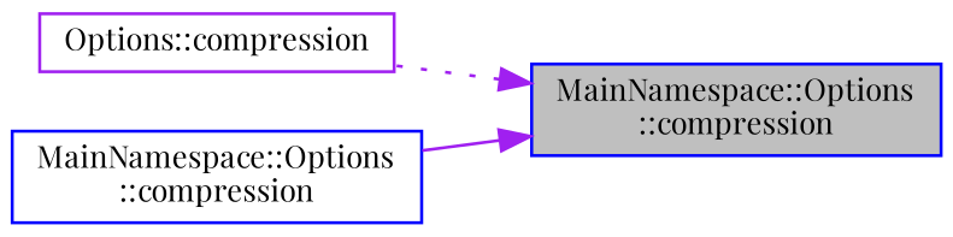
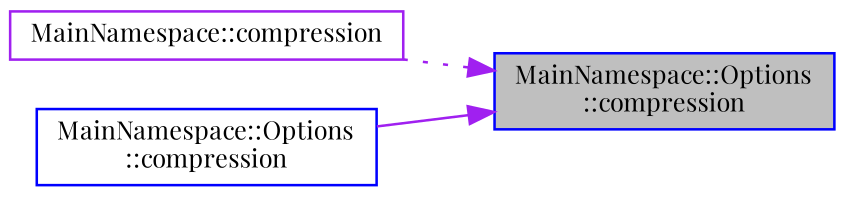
  digraph {
    rankdir=RL
    fontname="Playfair Display"
    node [color=blue fillcolor=white fontname="Playfair Display" fontsize=10 shape=record style=filled]
    edge [color=purple dir=back fontname="Playfair Display" fontsize=10 labelfontname=Helvetica labelfontsize=10]
    n1 [fillcolor=grey75 fontcolor=black height=0.2 label="MainNamespace::Options\l::compression" width=0.4]
-   n2 [color=purple height=0.2 label="Options::compression" width=0.4]
+   n2 [color=purple height=0.2 label="MainNamespace::compression" width=0.4]
    n3 [height=0.2 label="MainNamespace::Options\l::compression" width=0.4]
    n1 -> n2 [style=dotted]
    n1 -> n3 [style=solid]
  }
